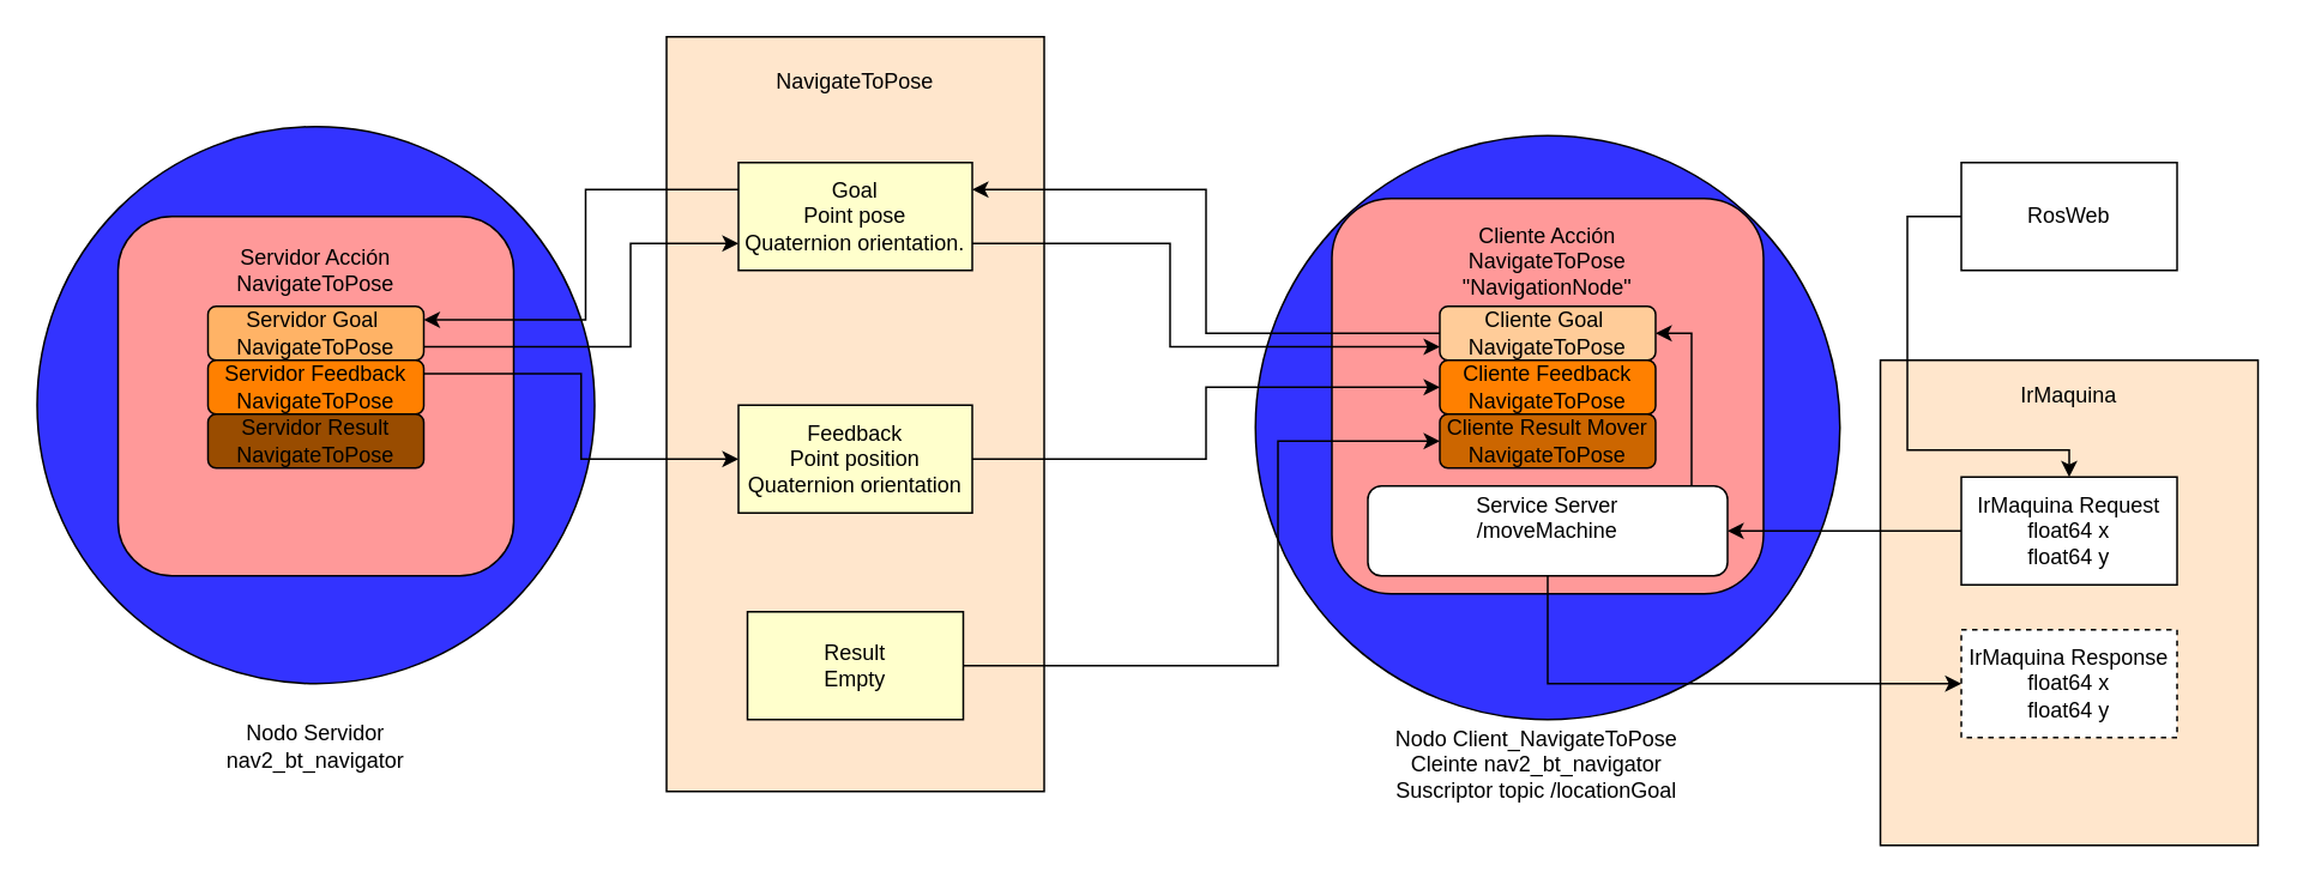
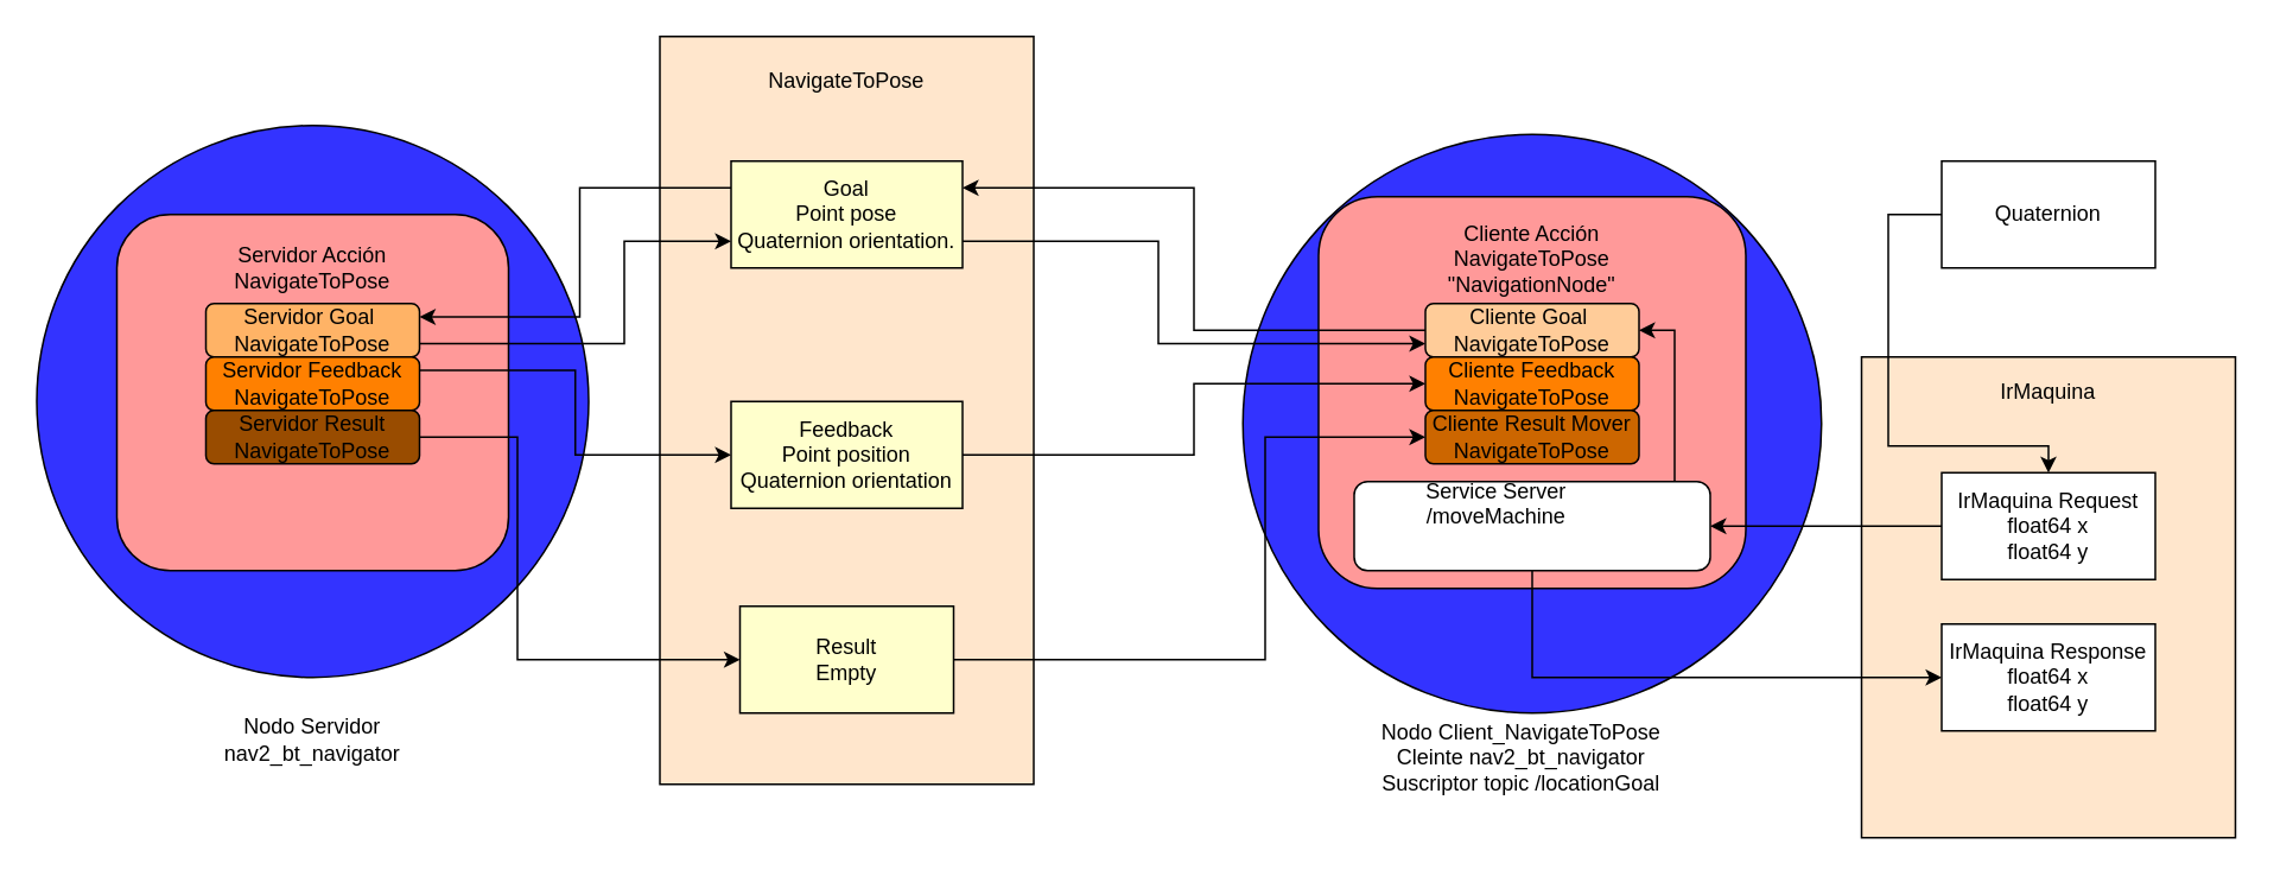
  <mxCell id="0" />
  <mxCell id="1" parent="0" />
  <mxCell id="2" value="" style="ellipse;whiteSpace=wrap;html=1;aspect=fixed;fillColor=#3333FF;" parent="1" vertex="1"><mxGeometry x="20" y="70" width="310" height="310" as="geometry" /></mxCell>
  <mxCell id="3" value="" style="ellipse;whiteSpace=wrap;html=1;aspect=fixed;fillColor=#3333FF;" parent="1" vertex="1"><mxGeometry x="697.5" y="75" width="325" height="325" as="geometry" /></mxCell>
  <mxCell id="4" value="&lt;div&gt;Nodo Servidor &lt;br&gt;&lt;/div&gt;&lt;div&gt;nav2_bt_navigator&lt;/div&gt;" style="text;html=1;align=center;verticalAlign=middle;whiteSpace=wrap;rounded=0;" parent="1" vertex="1"><mxGeometry x="145" y="400" width="60" height="30" as="geometry" /></mxCell>
  <mxCell id="5" value="&lt;div&gt;Nodo Client_NavigateToPose&lt;/div&gt;&lt;div&gt;Cleinte nav2_bt_navigator&lt;/div&gt;&lt;div&gt;Suscriptor topic /locationGoal&lt;/div&gt;" style="text;html=1;align=center;verticalAlign=middle;whiteSpace=wrap;rounded=0;" parent="1" vertex="1"><mxGeometry x="760" y="410" width="187.5" height="30" as="geometry" /></mxCell>
  <mxCell id="6" value="" style="rounded=0;whiteSpace=wrap;html=1;fillColor=#FFE6CC;" parent="1" vertex="1"><mxGeometry x="370" y="20" width="210" height="420" as="geometry" /></mxCell>
  <mxCell id="7" value="&lt;div&gt;Goal&lt;/div&gt;&lt;div&gt;Point pose&lt;/div&gt;&lt;div&gt;Quaternion orientation.&lt;/div&gt;" style="rounded=0;whiteSpace=wrap;html=1;fillColor=#FFFFCC;" parent="1" vertex="1"><mxGeometry x="410" y="90" width="130" height="60" as="geometry" /></mxCell>
  <mxCell id="8" value="&lt;div&gt;Feedback&lt;/div&gt;&lt;div&gt;Point position&lt;/div&gt;&lt;div&gt;Quaternion orientation&lt;/div&gt;" style="rounded=0;whiteSpace=wrap;html=1;fillColor=#FFFFCC;" parent="1" vertex="1"><mxGeometry x="410" y="225" width="130" height="60" as="geometry" /></mxCell>
  <mxCell id="9" value="&lt;div&gt;Result &lt;br&gt;&lt;/div&gt;&lt;div&gt;Empty&lt;/div&gt;" style="rounded=0;whiteSpace=wrap;html=1;fillColor=#FFFFCC;" parent="1" vertex="1"><mxGeometry x="415" y="340" width="120" height="60" as="geometry" /></mxCell>
  <mxCell id="10" value="" style="rounded=1;whiteSpace=wrap;html=1;fillColor=#FF9999;" parent="1" vertex="1"><mxGeometry x="65" y="120" width="220" height="200" as="geometry" /></mxCell>
  <mxCell id="11" value="&lt;div&gt;Servidor Acción&lt;/div&gt;&lt;div&gt;NavigateToPose&lt;/div&gt;" style="text;html=1;align=center;verticalAlign=middle;whiteSpace=wrap;rounded=0;" parent="1" vertex="1"><mxGeometry x="110" y="130" width="130" height="40" as="geometry" /></mxCell>
  <mxCell id="12" value="" style="rounded=1;whiteSpace=wrap;html=1;fillColor=#FF9999;" parent="1" vertex="1"><mxGeometry x="740" y="110" width="240" height="220" as="geometry" /></mxCell>
  <mxCell id="13" value="&lt;div&gt;Cliente Acción&lt;/div&gt;&lt;div&gt;NavigateToPose&lt;/div&gt;&lt;div&gt;&quot;NavigationNode&quot;&lt;/div&gt;" style="text;html=1;align=center;verticalAlign=middle;whiteSpace=wrap;rounded=0;" parent="1" vertex="1"><mxGeometry x="825" y="130" width="70" height="30" as="geometry" /></mxCell>
  <mxCell id="14" style="edgeStyle=orthogonalEdgeStyle;rounded=0;orthogonalLoop=1;jettySize=auto;html=1;exitX=1;exitY=0.75;exitDx=0;exitDy=0;entryX=0;entryY=0.75;entryDx=0;entryDy=0;" parent="1" source="15" target="7" edge="1"><mxGeometry relative="1" as="geometry"><Array as="points"><mxPoint x="350" y="193" /><mxPoint x="350" y="135" /></Array></mxGeometry></mxCell>
  <mxCell id="15" value="&lt;div&gt;Servidor Goal&amp;nbsp;&lt;/div&gt;&lt;div&gt;NavigateToPose&lt;/div&gt;" style="rounded=1;whiteSpace=wrap;html=1;fillColor=#FFB366;" parent="1" vertex="1"><mxGeometry x="115" y="170" width="120" height="30" as="geometry" /></mxCell>
  <mxCell id="16" style="edgeStyle=orthogonalEdgeStyle;rounded=0;orthogonalLoop=1;jettySize=auto;html=1;exitX=1;exitY=0.25;exitDx=0;exitDy=0;" parent="1" source="17" target="8" edge="1"><mxGeometry relative="1" as="geometry" /></mxCell>
  <mxCell id="17" value="Servidor Feedback NavigateToPose" style="rounded=1;whiteSpace=wrap;html=1;fillColor=#FF8000;" parent="1" vertex="1"><mxGeometry x="115" y="200" width="120" height="30" as="geometry" /></mxCell>
+ <mxCell id="18" style="edgeStyle=orthogonalEdgeStyle;rounded=0;orthogonalLoop=1;jettySize=auto;html=1;exitX=1;exitY=0.5;exitDx=0;exitDy=0;entryX=0;entryY=0.5;entryDx=0;entryDy=0;" parent="1" source="19" target="9" edge="1"><mxGeometry relative="1" as="geometry"><Array as="points"><mxPoint x="290" y="245" /><mxPoint x="290" y="370" /></Array></mxGeometry></mxCell>
  <mxCell id="19" value="Servidor Result NavigateToPose" style="rounded=1;whiteSpace=wrap;html=1;fillColor=#994C00;" parent="1" vertex="1"><mxGeometry x="115" y="230" width="120" height="30" as="geometry" /></mxCell>
  <mxCell id="20" style="edgeStyle=orthogonalEdgeStyle;rounded=0;orthogonalLoop=1;jettySize=auto;html=1;entryX=1;entryY=0.25;entryDx=0;entryDy=0;" parent="1" source="21" target="7" edge="1"><mxGeometry relative="1" as="geometry" /></mxCell>
  <mxCell id="21" value="&lt;div&gt;Cliente Goal&amp;nbsp;&lt;/div&gt;&lt;div&gt;NavigateToPose&lt;/div&gt;" style="rounded=1;whiteSpace=wrap;html=1;fillColor=#FFCC99;" parent="1" vertex="1"><mxGeometry x="800" y="170" width="120" height="30" as="geometry" /></mxCell>
  <mxCell id="22" value="Cliente Feedback NavigateToPose" style="rounded=1;whiteSpace=wrap;html=1;fillColor=#FF8000;" parent="1" vertex="1"><mxGeometry x="800" y="200" width="120" height="30" as="geometry" /></mxCell>
  <mxCell id="23" value="Cliente Result Mover NavigateToPose" style="rounded=1;whiteSpace=wrap;html=1;fillColor=#CC6600;" parent="1" vertex="1"><mxGeometry x="800" y="230" width="120" height="30" as="geometry" /></mxCell>
  <mxCell id="24" style="edgeStyle=orthogonalEdgeStyle;rounded=0;orthogonalLoop=1;jettySize=auto;html=1;entryX=0;entryY=0.5;entryDx=0;entryDy=0;" parent="1" source="8" target="22" edge="1"><mxGeometry relative="1" as="geometry" /></mxCell>
  <mxCell id="25" style="edgeStyle=orthogonalEdgeStyle;rounded=0;orthogonalLoop=1;jettySize=auto;html=1;exitX=1;exitY=0.75;exitDx=0;exitDy=0;entryX=0;entryY=0.75;entryDx=0;entryDy=0;" parent="1" source="7" target="21" edge="1"><mxGeometry relative="1" as="geometry"><Array as="points"><mxPoint x="650" y="135" /><mxPoint x="650" y="193" /></Array></mxGeometry></mxCell>
  <mxCell id="26" style="edgeStyle=orthogonalEdgeStyle;rounded=0;orthogonalLoop=1;jettySize=auto;html=1;exitX=0;exitY=0.25;exitDx=0;exitDy=0;entryX=1;entryY=0.25;entryDx=0;entryDy=0;" parent="1" source="7" target="15" edge="1"><mxGeometry relative="1" as="geometry"><Array as="points"><mxPoint x="325" y="105" /><mxPoint x="325" y="178" /></Array></mxGeometry></mxCell>
  <mxCell id="27" style="edgeStyle=orthogonalEdgeStyle;rounded=0;orthogonalLoop=1;jettySize=auto;html=1;exitX=1;exitY=0.5;exitDx=0;exitDy=0;entryX=0;entryY=0.5;entryDx=0;entryDy=0;" parent="1" source="9" target="23" edge="1"><mxGeometry relative="1" as="geometry"><Array as="points"><mxPoint x="710" y="370" /><mxPoint x="710" y="245" /></Array></mxGeometry></mxCell>
  <mxCell id="28" style="edgeStyle=orthogonalEdgeStyle;rounded=0;orthogonalLoop=1;jettySize=auto;html=1;entryX=1;entryY=0.5;entryDx=0;entryDy=0;" parent="1" source="29" target="21" edge="1"><mxGeometry relative="1" as="geometry"><Array as="points"><mxPoint x="940" y="185" /></Array></mxGeometry></mxCell>
  <mxCell id="29" value="" style="rounded=1;whiteSpace=wrap;html=1;" parent="1" vertex="1"><mxGeometry x="760" y="270" width="200" height="50" as="geometry" /></mxCell>
- <mxCell id="30" value="&lt;div&gt;Service Server&lt;/div&gt;&lt;div&gt;/moveMachine&lt;/div&gt;&lt;div&gt;&lt;br&gt;&lt;/div&gt;" style="text;html=1;align=center;verticalAlign=middle;whiteSpace=wrap;rounded=0;" parent="1" vertex="1"><mxGeometry x="785" y="280" width="150" height="30" as="geometry" /></mxCell>
+ <mxCell id="30" value="&lt;div&gt;Service Server&lt;/div&gt;&lt;div&gt;/moveMachine&lt;/div&gt;&lt;div&gt;&lt;br&gt;&lt;/div&gt;" style="text;html=1;align=center;verticalAlign=middle;whiteSpace=wrap;rounded=0;" parent="1" vertex="1"><mxGeometry x="765" y="275" width="150" height="30" as="geometry" /></mxCell>
  <mxCell id="31" value="NavigateToPose" style="text;html=1;align=center;verticalAlign=middle;whiteSpace=wrap;rounded=0;" parent="1" vertex="1"><mxGeometry x="445" y="30" width="60" height="30" as="geometry" /></mxCell>
  <mxCell id="32" value="" style="rounded=0;whiteSpace=wrap;html=1;fillColor=#FFE6CC;" vertex="1" parent="1"><mxGeometry x="1045" y="200" width="210" height="270" as="geometry" /></mxCell>
- <mxCell id="33" value="&lt;div&gt;&lt;span style=&quot;background-color: transparent; color: light-dark(rgb(0, 0, 0), rgb(255, 255, 255));&quot;&gt;IrMaquina Response&lt;/span&gt;&lt;/div&gt;&lt;div&gt;&lt;span style=&quot;background-color: transparent; color: light-dark(rgb(0, 0, 0), rgb(255, 255, 255));&quot;&gt;float64 x&lt;/span&gt;&lt;/div&gt;&lt;div&gt;float64 y&lt;/div&gt;" style="rounded=0;whiteSpace=wrap;html=1;dashed=1;" vertex="1" parent="1"><mxGeometry x="1090" y="350" width="120" height="60" as="geometry" /></mxCell>
+ <mxCell id="33" value="&lt;div&gt;&lt;span style=&quot;background-color: transparent; color: light-dark(rgb(0, 0, 0), rgb(255, 255, 255));&quot;&gt;IrMaquina Response&lt;/span&gt;&lt;/div&gt;&lt;div&gt;&lt;span style=&quot;background-color: transparent; color: light-dark(rgb(0, 0, 0), rgb(255, 255, 255));&quot;&gt;float64 x&lt;/span&gt;&lt;/div&gt;&lt;div&gt;float64 y&lt;/div&gt;" style="rounded=0;whiteSpace=wrap;html=1;" vertex="1" parent="1"><mxGeometry x="1090" y="350" width="120" height="60" as="geometry" /></mxCell>
  <mxCell id="34" value="&lt;div&gt;&lt;span style=&quot;background-color: transparent; color: light-dark(rgb(0, 0, 0), rgb(255, 255, 255));&quot;&gt;IrMaquina Request&lt;/span&gt;&lt;/div&gt;&lt;div&gt;&lt;span style=&quot;background-color: transparent; color: light-dark(rgb(0, 0, 0), rgb(255, 255, 255));&quot;&gt;float64 x&lt;/span&gt;&lt;/div&gt;&lt;div&gt;float64 y&lt;/div&gt;" style="rounded=0;whiteSpace=wrap;html=1;" parent="1" vertex="1"><mxGeometry x="1090" y="265" width="120" height="60" as="geometry" /></mxCell>
  <mxCell id="35" value="IrMaquina" style="text;html=1;align=center;verticalAlign=middle;whiteSpace=wrap;rounded=0;" vertex="1" parent="1"><mxGeometry x="1120" y="205" width="60" height="30" as="geometry" /></mxCell>
  <mxCell id="36" style="edgeStyle=orthogonalEdgeStyle;rounded=0;orthogonalLoop=1;jettySize=auto;html=1;entryX=1;entryY=0.5;entryDx=0;entryDy=0;" parent="1" source="34" target="29" edge="1"><mxGeometry relative="1" as="geometry" /></mxCell>
  <mxCell id="37" style="edgeStyle=orthogonalEdgeStyle;rounded=0;orthogonalLoop=1;jettySize=auto;html=1;exitX=0.5;exitY=1;exitDx=0;exitDy=0;entryX=0;entryY=0.5;entryDx=0;entryDy=0;" edge="1" parent="1" source="29" target="33"><mxGeometry relative="1" as="geometry" /></mxCell>
  <mxCell id="38" style="edgeStyle=orthogonalEdgeStyle;rounded=0;orthogonalLoop=1;jettySize=auto;html=1;exitX=0;exitY=0.5;exitDx=0;exitDy=0;entryX=0.5;entryY=0;entryDx=0;entryDy=0;" edge="1" parent="1" source="39" target="34"><mxGeometry relative="1" as="geometry"><Array as="points"><mxPoint x="1060" y="120" /><mxPoint x="1060" y="250" /><mxPoint x="1150" y="250" /></Array></mxGeometry></mxCell>
- <mxCell id="39" value="RosWeb" style="rounded=0;whiteSpace=wrap;html=1;" vertex="1" parent="1"><mxGeometry x="1090" y="90" width="120" height="60" as="geometry" /></mxCell>
+ <mxCell id="39" value="Quaternion" style="rounded=0;whiteSpace=wrap;html=1;" vertex="1" parent="1"><mxGeometry x="1090" y="90" width="120" height="60" as="geometry" /></mxCell>
